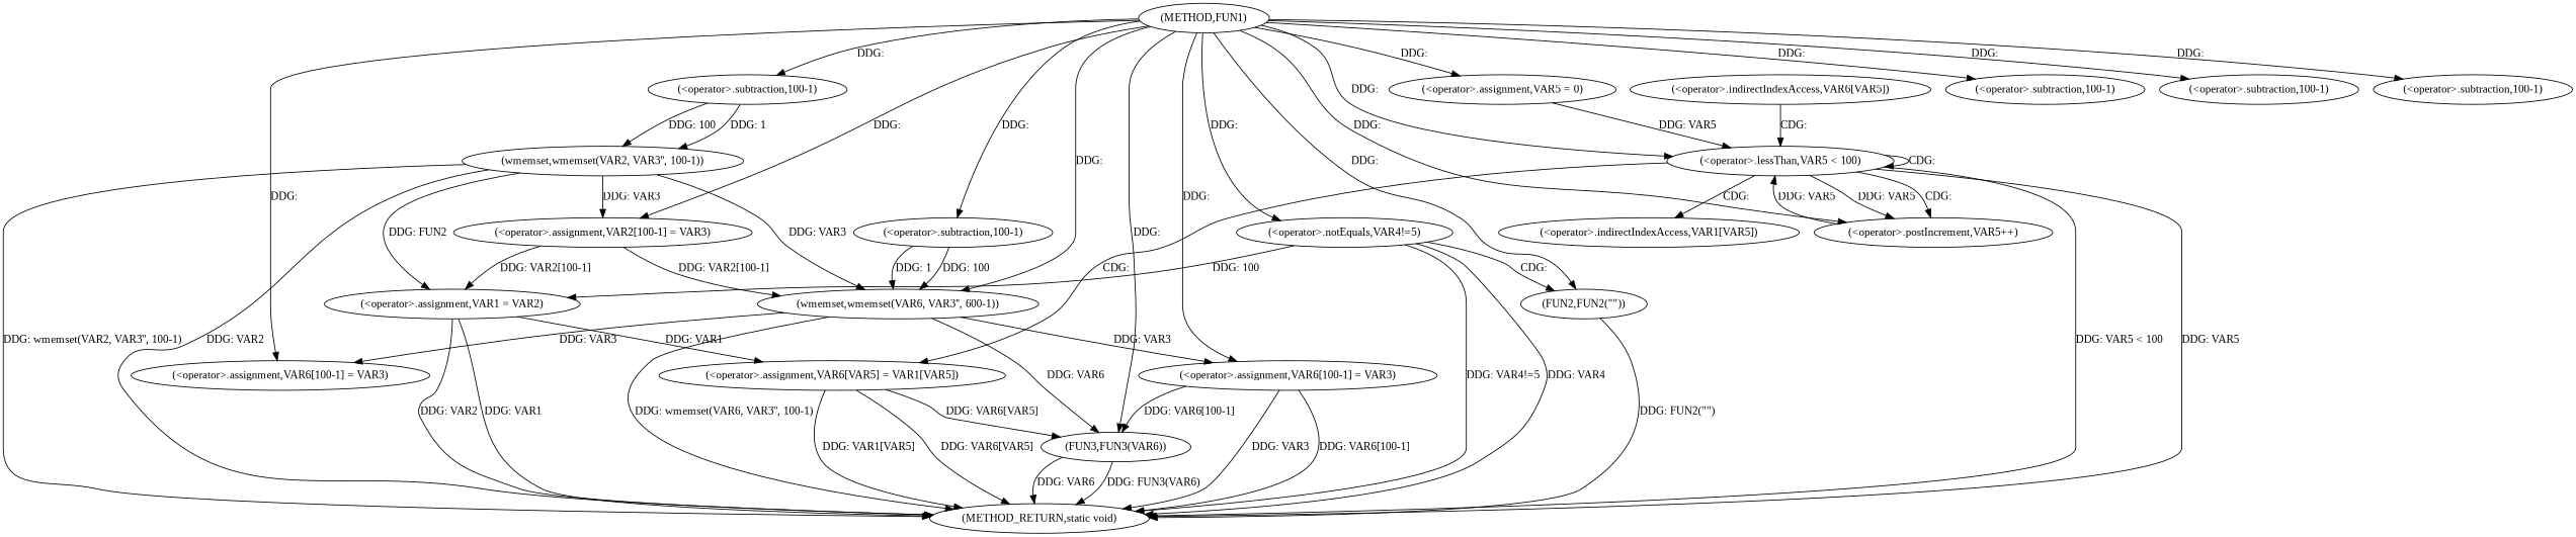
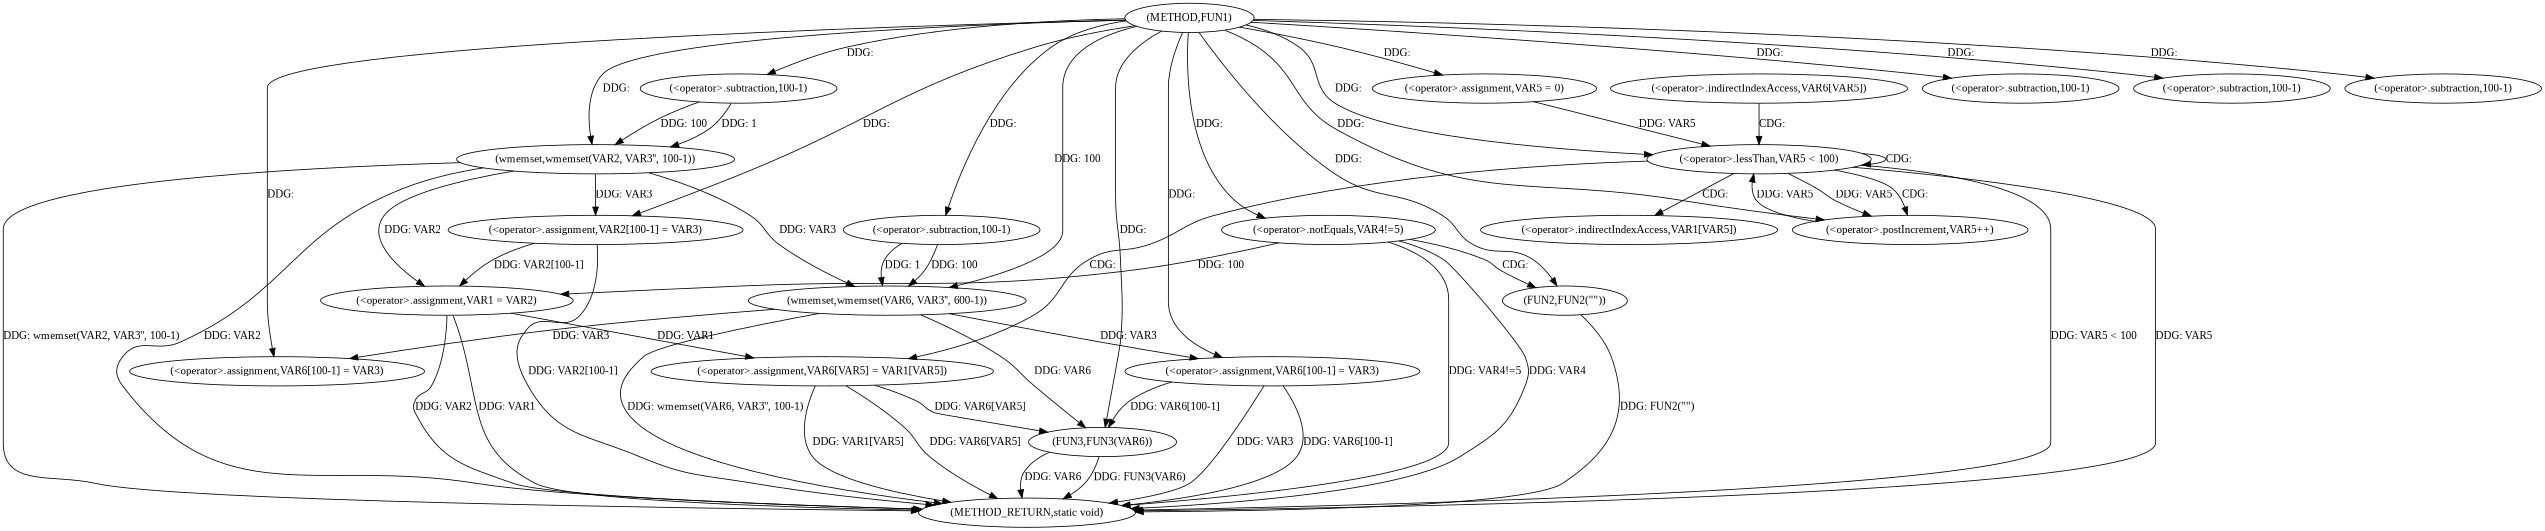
  digraph {
    fontname="Liberation Serif"
    node [fontname="Liberation Serif"]
    edge [fontname="Liberation Serif"]
    n1 [label="(METHOD,FUN1)"]
    n2 [label="(wmemset,wmemset(VAR2, VAR3'', 100-1))"]
    n3 [label="(<operator>.subtraction,100-1)"]
    n4 [label="(<operator>.assignment,VAR2[100-1] = VAR3)"]
    n5 [label="(<operator>.subtraction,100-1)"]
    n6 [label="(<operator>.notEquals,VAR4!=5)"]
    n7 [label="(FUN2,FUN2(\"\"))"]
    n8 [label="(wmemset,wmemset(VAR6, VAR3'', 600-1))"]
    n9 [label="(<operator>.subtraction,100-1)"]
    n10 [label="(<operator>.assignment,VAR6[100-1] = VAR3)"]
    n11 [label="(<operator>.subtraction,100-1)"]
    n12 [label="(<operator>.assignment,VAR5 = 0)"]
    n13 [label="(<operator>.lessThan,VAR5 < 100)"]
    n14 [label="(<operator>.postIncrement,VAR5++)"]
    n15 [label="(<operator>.assignment,VAR6[100-1] = VAR3)"]
    n16 [label="(<operator>.subtraction,100-1)"]
    n17 [label="(FUN3,FUN3(VAR6))"]
    n18 [label="(<operator>.assignment,VAR1 = VAR2)"]
    n19 [label="(METHOD_RETURN,static void)"]
    n20 [label="(<operator>.assignment,VAR6[VAR5] = VAR1[VAR5])"]
    n21 [label="(<operator>.indirectIndexAccess,VAR1[VAR5])"]
    n22 [label="(<operator>.indirectIndexAccess,VAR6[VAR5])"]
+   n1 -> n2 [label="DDG: "]
    n1 -> n3 [label="DDG: "]
    n1 -> n4 [label="DDG: "]
    n1 -> n5 [label="DDG: "]
    n1 -> n6 [label="DDG: "]
    n1 -> n7 [label="DDG: "]
-   n1 -> n8 [label="DDG: "]
+   n1 -> n8 [label="DDG: 100"]
    n1 -> n9 [label="DDG: "]
    n1 -> n10 [label="DDG: "]
    n1 -> n11 [label="DDG: "]
    n1 -> n12 [label="DDG: "]
    n1 -> n13 [label="DDG: "]
    n1 -> n14 [label="DDG: "]
    n1 -> n15 [label="DDG: "]
    n1 -> n16 [label="DDG: "]
    n1 -> n17 [label="DDG: "]
    n2 -> n4 [label="DDG: VAR3"]
    n2 -> n8 [label="DDG: VAR3"]
-   n2 -> n18 [label="DDG: FUN2"]
+   n2 -> n18 [label="DDG: VAR2"]
    n2 -> n19 [label="DDG: wmemset(VAR2, VAR3'', 100-1)"]
    n2 -> n19 [label="DDG: VAR2"]
    n3 -> n2 [label="DDG: 100"]
    n3 -> n2 [label="DDG: 1"]
    n4 -> n18 [label="DDG: VAR2[100-1]"]
-   n4 -> n8 [label="DDG: VAR2[100-1]"]
+   n4 -> n19 [label="DDG: VAR2[100-1]"]
    n6 -> n7 [label="CDG: "]
    n6 -> n18 [label="DDG: 100"]
    n6 -> n19 [label="DDG: VAR4!=5"]
    n6 -> n19 [label="DDG: VAR4"]
    n7 -> n19 [label="DDG: FUN2(\"\")"]
    n8 -> n10 [label="DDG: VAR3"]
    n8 -> n15 [label="DDG: VAR3"]
    n8 -> n17 [label="DDG: VAR6"]
    n8 -> n19 [label="DDG: wmemset(VAR6, VAR3'', 100-1)"]
    n9 -> n8 [label="DDG: 100"]
    n9 -> n8 [label="DDG: 1"]
    n12 -> n13 [label="DDG: VAR5"]
    n13 -> n13 [label="CDG: "]
    n13 -> n14 [label="DDG: VAR5"]
    n13 -> n14 [label="CDG: "]
    n13 -> n19 [label="DDG: VAR5 < 100"]
    n13 -> n19 [label="DDG: VAR5"]
    n13 -> n20 [label="CDG: "]
    n13 -> n21 [label="CDG: "]
    n14 -> n13 [label="DDG: VAR5"]
    n15 -> n17 [label="DDG: VAR6[100-1]"]
    n15 -> n19 [label="DDG: VAR3"]
    n15 -> n19 [label="DDG: VAR6[100-1]"]
    n17 -> n19 [label="DDG: FUN3(VAR6)"]
    n17 -> n19 [label="DDG: VAR6"]
    n18 -> n19 [label="DDG: VAR1"]
    n18 -> n19 [label="DDG: VAR2"]
    n18 -> n20 [label="DDG: VAR1"]
    n20 -> n17 [label="DDG: VAR6[VAR5]"]
    n20 -> n19 [label="DDG: VAR1[VAR5]"]
    n20 -> n19 [label="DDG: VAR6[VAR5]"]
    n22 -> n13 [label="CDG: "]
  }
